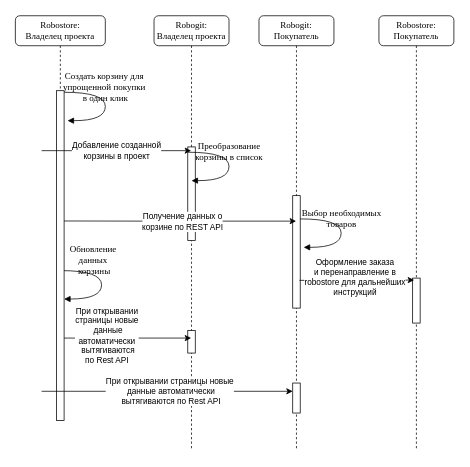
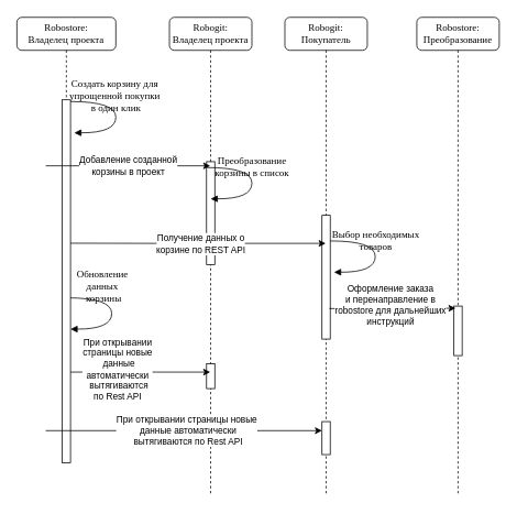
  <mxCell id="0" />
  <mxCell id="1" parent="0" />
  <mxCell id="2" value="Robogit:&lt;br&gt;Владелец проекта" style="shape=umlLifeline;perimeter=lifelinePerimeter;whiteSpace=wrap;html=1;container=1;collapsible=0;recursiveResize=0;outlineConnect=0;rounded=1;shadow=0;comic=0;labelBackgroundColor=none;strokeWidth=1;fontFamily=Verdana;fontSize=12;align=center;" parent="1" vertex="1"><mxGeometry x="205" y="20" width="100" height="580" as="geometry" /></mxCell>
  <mxCell id="3" value="" style="html=1;points=[];perimeter=orthogonalPerimeter;rounded=0;shadow=0;comic=0;labelBackgroundColor=none;strokeWidth=1;fontFamily=Verdana;fontSize=12;align=center;" parent="2" vertex="1"><mxGeometry x="45" y="175" width="10" height="125" as="geometry" /></mxCell>
  <mxCell id="4" value="" style="html=1;points=[];perimeter=orthogonalPerimeter;rounded=0;shadow=0;comic=0;labelBackgroundColor=none;strokeWidth=1;fontFamily=Verdana;fontSize=12;align=center;" vertex="1" parent="2"><mxGeometry x="45" y="420" width="10" height="30" as="geometry" /></mxCell>
  <mxCell id="5" value="Robogit:&lt;br&gt;Покупатель" style="shape=umlLifeline;perimeter=lifelinePerimeter;whiteSpace=wrap;html=1;container=1;collapsible=0;recursiveResize=0;outlineConnect=0;rounded=1;shadow=0;comic=0;labelBackgroundColor=none;strokeWidth=1;fontFamily=Verdana;fontSize=12;align=center;" parent="1" vertex="1"><mxGeometry x="345" y="20" width="100" height="580" as="geometry" /></mxCell>
  <mxCell id="6" value="" style="html=1;points=[];perimeter=orthogonalPerimeter;rounded=0;shadow=0;comic=0;labelBackgroundColor=none;strokeWidth=1;fontFamily=Verdana;fontSize=12;align=center;" parent="5" vertex="1"><mxGeometry x="45" y="240" width="10" height="150" as="geometry" /></mxCell>
  <mxCell id="7" value="" style="html=1;points=[];perimeter=orthogonalPerimeter;rounded=0;shadow=0;comic=0;labelBackgroundColor=none;strokeWidth=1;fontFamily=Verdana;fontSize=12;align=center;" vertex="1" parent="5"><mxGeometry x="45" y="490" width="10" height="40" as="geometry" /></mxCell>
- <mxCell id="8" value="Robostore:&lt;br&gt;Покупатель" style="shape=umlLifeline;perimeter=lifelinePerimeter;whiteSpace=wrap;html=1;container=1;collapsible=0;recursiveResize=0;outlineConnect=0;rounded=1;shadow=0;comic=0;labelBackgroundColor=none;strokeWidth=1;fontFamily=Verdana;fontSize=12;align=center;" parent="1" vertex="1"><mxGeometry x="505" y="20" width="100" height="580" as="geometry" /></mxCell>
+ <mxCell id="8" value="Robostore:&lt;br&gt;Преобразование" style="shape=umlLifeline;perimeter=lifelinePerimeter;whiteSpace=wrap;html=1;container=1;collapsible=0;recursiveResize=0;outlineConnect=0;rounded=1;shadow=0;comic=0;labelBackgroundColor=none;strokeWidth=1;fontFamily=Verdana;fontSize=12;align=center;" parent="1" vertex="1"><mxGeometry x="505" y="20" width="100" height="580" as="geometry" /></mxCell>
  <mxCell id="9" value="" style="html=1;points=[];perimeter=orthogonalPerimeter;rounded=0;shadow=0;comic=0;labelBackgroundColor=none;strokeWidth=1;fontFamily=Verdana;fontSize=12;align=center;" parent="8" vertex="1"><mxGeometry x="45" y="350" width="10" height="60" as="geometry" /></mxCell>
  <mxCell id="10" value="Robostore:&lt;br&gt;Владелец проекта" style="shape=umlLifeline;perimeter=lifelinePerimeter;whiteSpace=wrap;html=1;container=0;collapsible=0;recursiveResize=0;outlineConnect=0;rounded=1;shadow=0;comic=0;labelBackgroundColor=none;strokeWidth=1;fontFamily=Verdana;fontSize=12;align=center;size=40;" parent="1" vertex="1"><mxGeometry x="20" y="20" width="120" height="505" as="geometry" /></mxCell>
  <mxCell id="11" value="Создать корзину для&amp;nbsp;&lt;br&gt;упрощенной покупки&amp;nbsp;&lt;br&gt;в один клик" style="html=1;verticalAlign=bottom;endArrow=block;labelBackgroundColor=none;fontFamily=Verdana;fontSize=12;elbow=vertical;edgeStyle=orthogonalEdgeStyle;curved=1;entryX=1;entryY=0.286;entryPerimeter=0;exitX=1.038;exitY=0.345;exitPerimeter=0;" edge="1" parent="1"><mxGeometry relative="1" as="geometry"><mxPoint x="85" y="122.08" as="sourcePoint" /><mxPoint x="89.62" y="160" as="targetPoint" /><Array as="points"><mxPoint x="140" y="122" /><mxPoint x="140" y="160" /></Array></mxGeometry></mxCell>
  <mxCell id="12" value="Преобразование &lt;br&gt;корзины в список" style="html=1;verticalAlign=bottom;endArrow=block;labelBackgroundColor=none;fontFamily=Verdana;fontSize=12;elbow=vertical;edgeStyle=orthogonalEdgeStyle;curved=1;entryX=1;entryY=0.286;entryPerimeter=0;exitX=1.038;exitY=0.345;exitPerimeter=0;" edge="1" parent="1"><mxGeometry relative="1" as="geometry"><mxPoint x="250.38" y="202.08" as="sourcePoint" /><mxPoint x="255" y="240" as="targetPoint" /><Array as="points"><mxPoint x="305" y="201.98" /><mxPoint x="305" y="239.98" /></Array></mxGeometry></mxCell>
  <mxCell id="13" value="" style="endArrow=classic;html=1;exitX=0.9;exitY=0.395;exitDx=0;exitDy=0;exitPerimeter=0;" edge="1" parent="1" source="20" target="5"><mxGeometry width="50" height="50" relative="1" as="geometry"><mxPoint x="55" y="330" as="sourcePoint" /><mxPoint x="105" y="280" as="targetPoint" /><Array as="points"><mxPoint x="195" y="294" /></Array></mxGeometry></mxCell>
  <mxCell id="14" value="Получение данных о&lt;br&gt;корзине по REST API" style="edgeLabel;html=1;align=center;verticalAlign=middle;resizable=0;points=[];" vertex="1" connectable="0" parent="13"><mxGeometry x="0.323" relative="1" as="geometry"><mxPoint x="-46" as="offset" /></mxGeometry></mxCell>
  <mxCell id="15" value="Выбор необходимых&lt;br&gt;товаров" style="html=1;verticalAlign=bottom;endArrow=block;labelBackgroundColor=none;fontFamily=Verdana;fontSize=12;elbow=vertical;edgeStyle=orthogonalEdgeStyle;curved=1;entryX=1;entryY=0.286;entryPerimeter=0;exitX=1.038;exitY=0.345;exitPerimeter=0;" edge="1" parent="1"><mxGeometry relative="1" as="geometry"><mxPoint x="400" y="291.04" as="sourcePoint" /><mxPoint x="404.62" y="328.96" as="targetPoint" /><Array as="points"><mxPoint x="454.62" y="290.94" /><mxPoint x="454.62" y="328.94" /></Array></mxGeometry></mxCell>
  <mxCell id="16" value="" style="endArrow=classic;html=1;entryX=0.2;entryY=0.043;entryDx=0;entryDy=0;entryPerimeter=0;" edge="1" parent="1" target="9"><mxGeometry width="50" height="50" relative="1" as="geometry"><mxPoint x="399" y="373" as="sourcePoint" /><mxPoint x="445" y="230" as="targetPoint" /><Array as="points"><mxPoint x="485" y="373" /></Array></mxGeometry></mxCell>
  <mxCell id="17" value="Оформление заказа&lt;br&gt;и перенаправление в&lt;br&gt;robostore для дальнейших&lt;br&gt;инструкций" style="edgeLabel;html=1;align=center;verticalAlign=middle;resizable=0;points=[];" vertex="1" connectable="0" parent="16"><mxGeometry x="-0.283" y="2" relative="1" as="geometry"><mxPoint x="18.1" y="-2.3" as="offset" /></mxGeometry></mxCell>
  <mxCell id="18" value="" style="endArrow=classic;html=1;" edge="1" parent="1" source="20" target="2"><mxGeometry width="50" height="50" relative="1" as="geometry"><mxPoint x="55" y="390" as="sourcePoint" /><mxPoint x="105" y="340" as="targetPoint" /><Array as="points"><mxPoint x="115" y="450" /></Array></mxGeometry></mxCell>
  <mxCell id="19" value="Обновление&amp;nbsp;&lt;br&gt;данных&amp;nbsp;&lt;br&gt;корзины" style="html=1;verticalAlign=bottom;endArrow=block;labelBackgroundColor=none;fontFamily=Verdana;fontSize=12;elbow=vertical;edgeStyle=orthogonalEdgeStyle;curved=1;entryX=1;entryY=0.286;entryPerimeter=0;exitX=1.038;exitY=0.345;exitPerimeter=0;" edge="1" parent="1"><mxGeometry x="-0.374" y="-10" relative="1" as="geometry"><mxPoint x="80.4" y="360" as="sourcePoint" /><mxPoint x="85.02" y="397.92" as="targetPoint" /><Array as="points"><mxPoint x="135" y="360" /><mxPoint x="135" y="398" /></Array><mxPoint as="offset" /></mxGeometry></mxCell>
  <mxCell id="20" value="" style="html=1;points=[];perimeter=orthogonalPerimeter;rounded=0;shadow=0;comic=0;labelBackgroundColor=none;strokeWidth=1;fontFamily=Verdana;fontSize=12;align=center;" parent="1" vertex="1"><mxGeometry x="75" y="120" width="10" height="440" as="geometry" /></mxCell>
  <mxCell id="21" value="Добавление созданной&lt;br&gt;корзины в проект" style="endArrow=classic;html=1;" edge="1" parent="1" target="2"><mxGeometry x="100" y="80" width="50" height="50" as="geometry"><mxPoint x="55" y="200" as="sourcePoint" /><mxPoint x="105" y="150" as="targetPoint" /></mxGeometry></mxCell>
  <mxCell id="22" value="" style="endArrow=classic;html=1;" edge="1" parent="1"><mxGeometry x="100" y="91" width="50" height="50" as="geometry"><mxPoint x="55" y="521" as="sourcePoint" /><mxPoint x="390" y="521" as="targetPoint" /></mxGeometry></mxCell>
  <mxCell id="23" value="При открывании страницы новые&lt;br&gt;&amp;nbsp;данные автоматически&lt;br&gt;&amp;nbsp;вытягиваются по Rest API" style="edgeLabel;html=1;align=center;verticalAlign=middle;resizable=0;points=[];" vertex="1" connectable="0" parent="22"><mxGeometry x="-0.487" y="1" relative="1" as="geometry"><mxPoint x="84" as="offset" /></mxGeometry></mxCell>
  <mxCell id="24" value="При открывании &lt;br&gt;страницы новые&lt;br&gt;&amp;nbsp;данные &lt;br&gt;автоматически&lt;br&gt;&amp;nbsp;вытягиваются&lt;br&gt;по Rest API" style="edgeLabel;html=1;align=center;verticalAlign=middle;resizable=0;points=[];" vertex="1" connectable="0" parent="1"><mxGeometry x="135" y="450" as="geometry"><mxPoint x="6" y="-4" as="offset" /></mxGeometry></mxCell>
